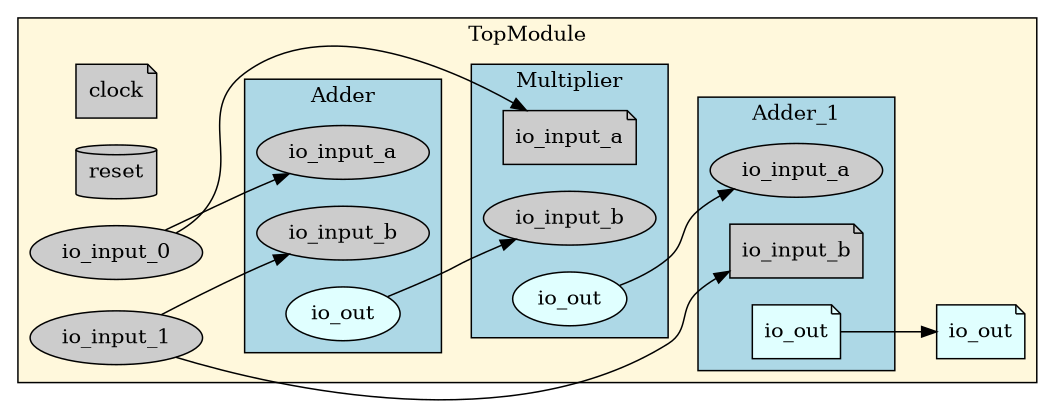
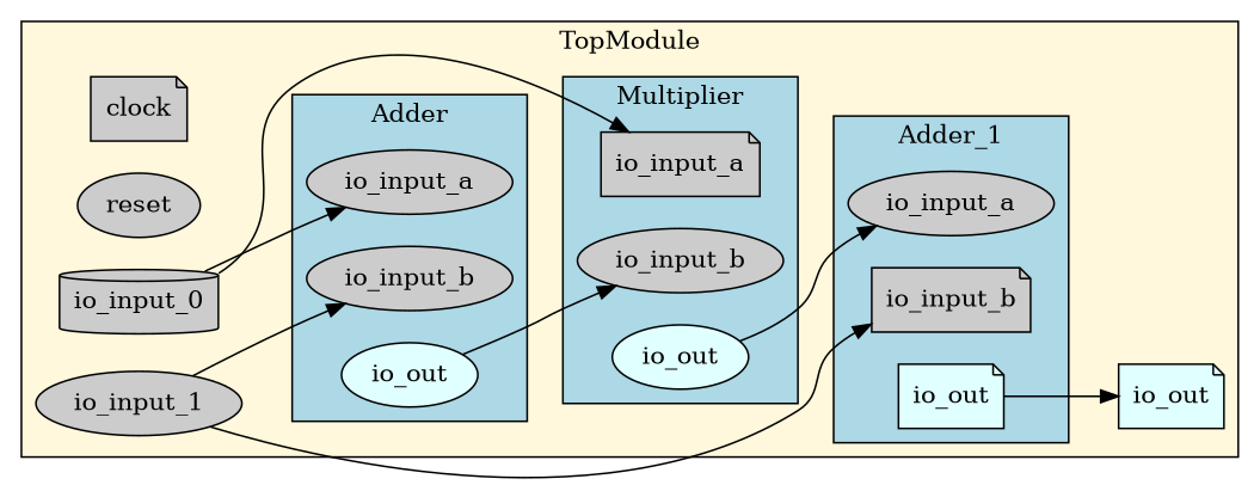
  digraph {
    rankdir=LR
    node [fillcolor="#CCCCCC" rank=0 shape=ellipse style=filled]
    n1 [label=io_input_a]
    n2 [label=io_input_b]
    n3 [fillcolor="#E0FFFF" label=io_out rank=1000]
    n4 [label=io_input_a]
    n5 [label=io_input_b shape=note]
    n6 [fillcolor="#E0FFFF" label=io_out rank=1000 shape=note]
    n7 [label=io_input_a shape=note]
    n8 [label=io_input_b]
    n9 [fillcolor="#E0FFFF" label=io_out rank=1000]
    n10 [label=clock shape=note]
-   n11 [label=reset shape=cylinder]
-   n12 [label=io_input_0]
+   n11 [label=reset]
+   n12 [label=io_input_0 shape=cylinder]
    n13 [label=io_input_1]
    n14 [fillcolor="#E0FFFF" label=io_out rank=1000 shape=note]
    subgraph cluster_1 {
      bgcolor="#FFF8DC"
      label=TopModule
      n10
      n11
      n12
      n13
      n14
      subgraph cluster_2 {
        bgcolor="#ADD8E6"
        label=Adder
        n1
        n2
        n3
      }
      subgraph cluster_3 {
        bgcolor="#ADD8E6"
        label=Adder_1
        n4
        n5
        n6
      }
      subgraph cluster_4 {
        bgcolor="#ADD8E6"
        label=Multiplier
        n7
        n8
        n9
      }
    }
    n3 -> n8
    n6 -> n14
    n9 -> n4
    n12 -> n1
    n12 -> n7
    n13 -> n2
    n13 -> n5
  }
